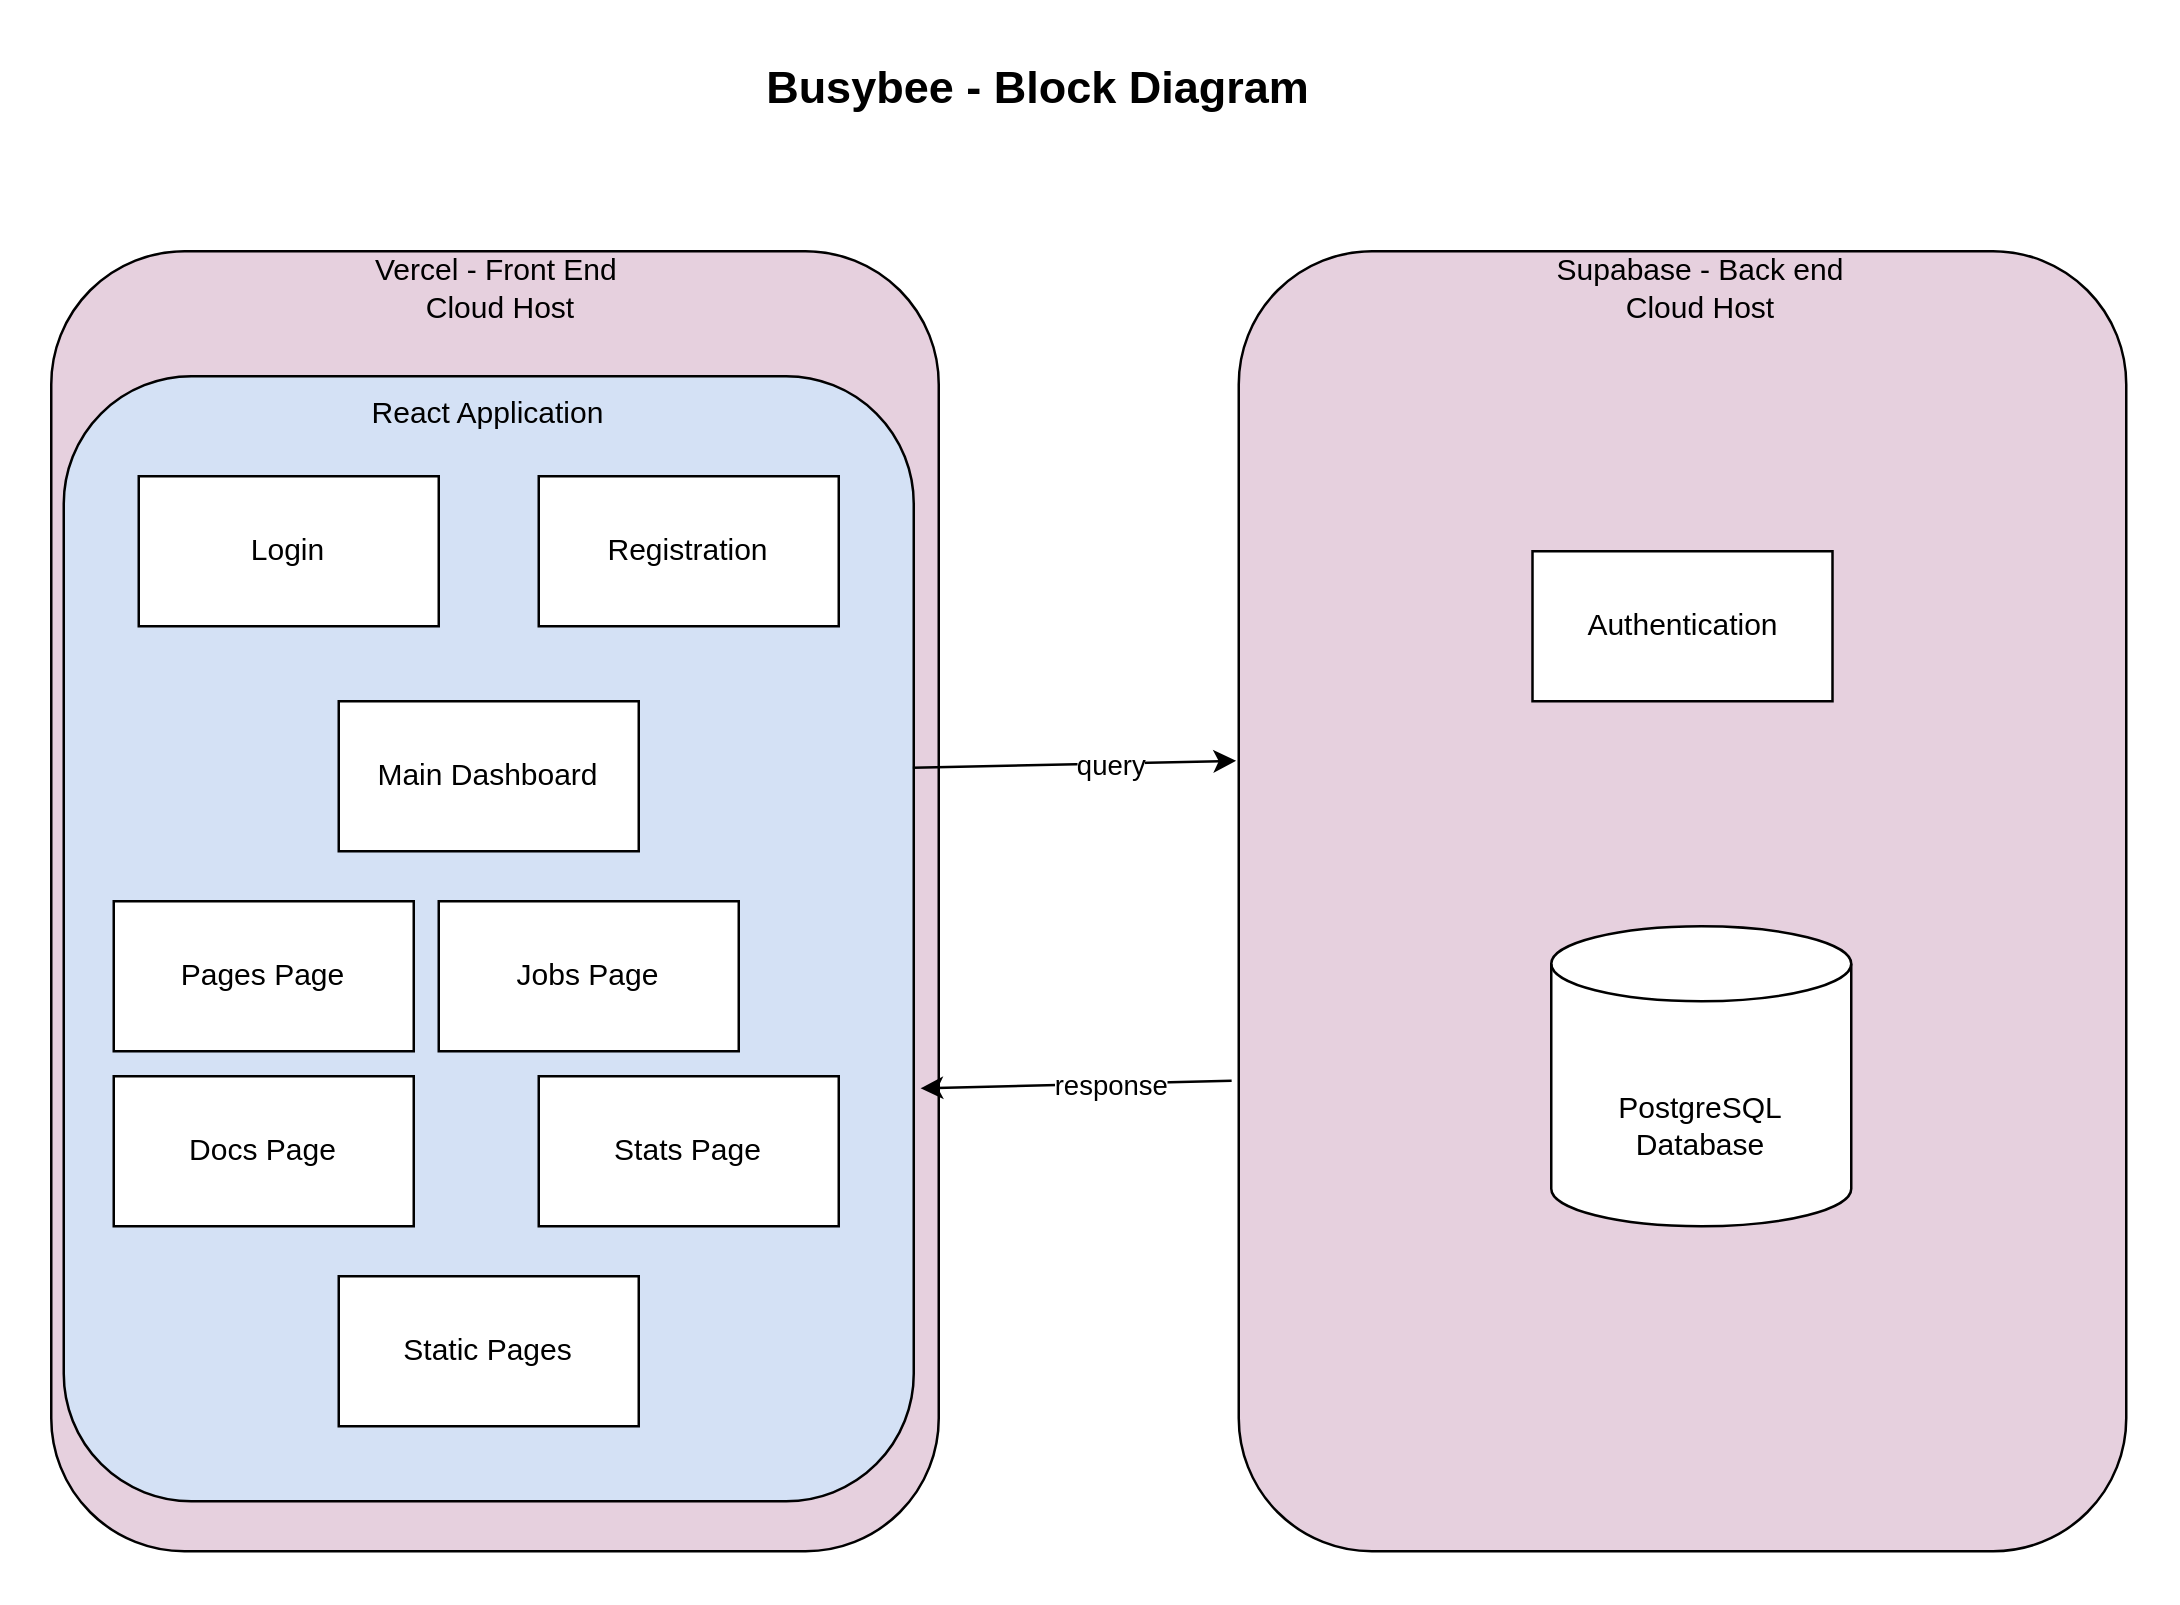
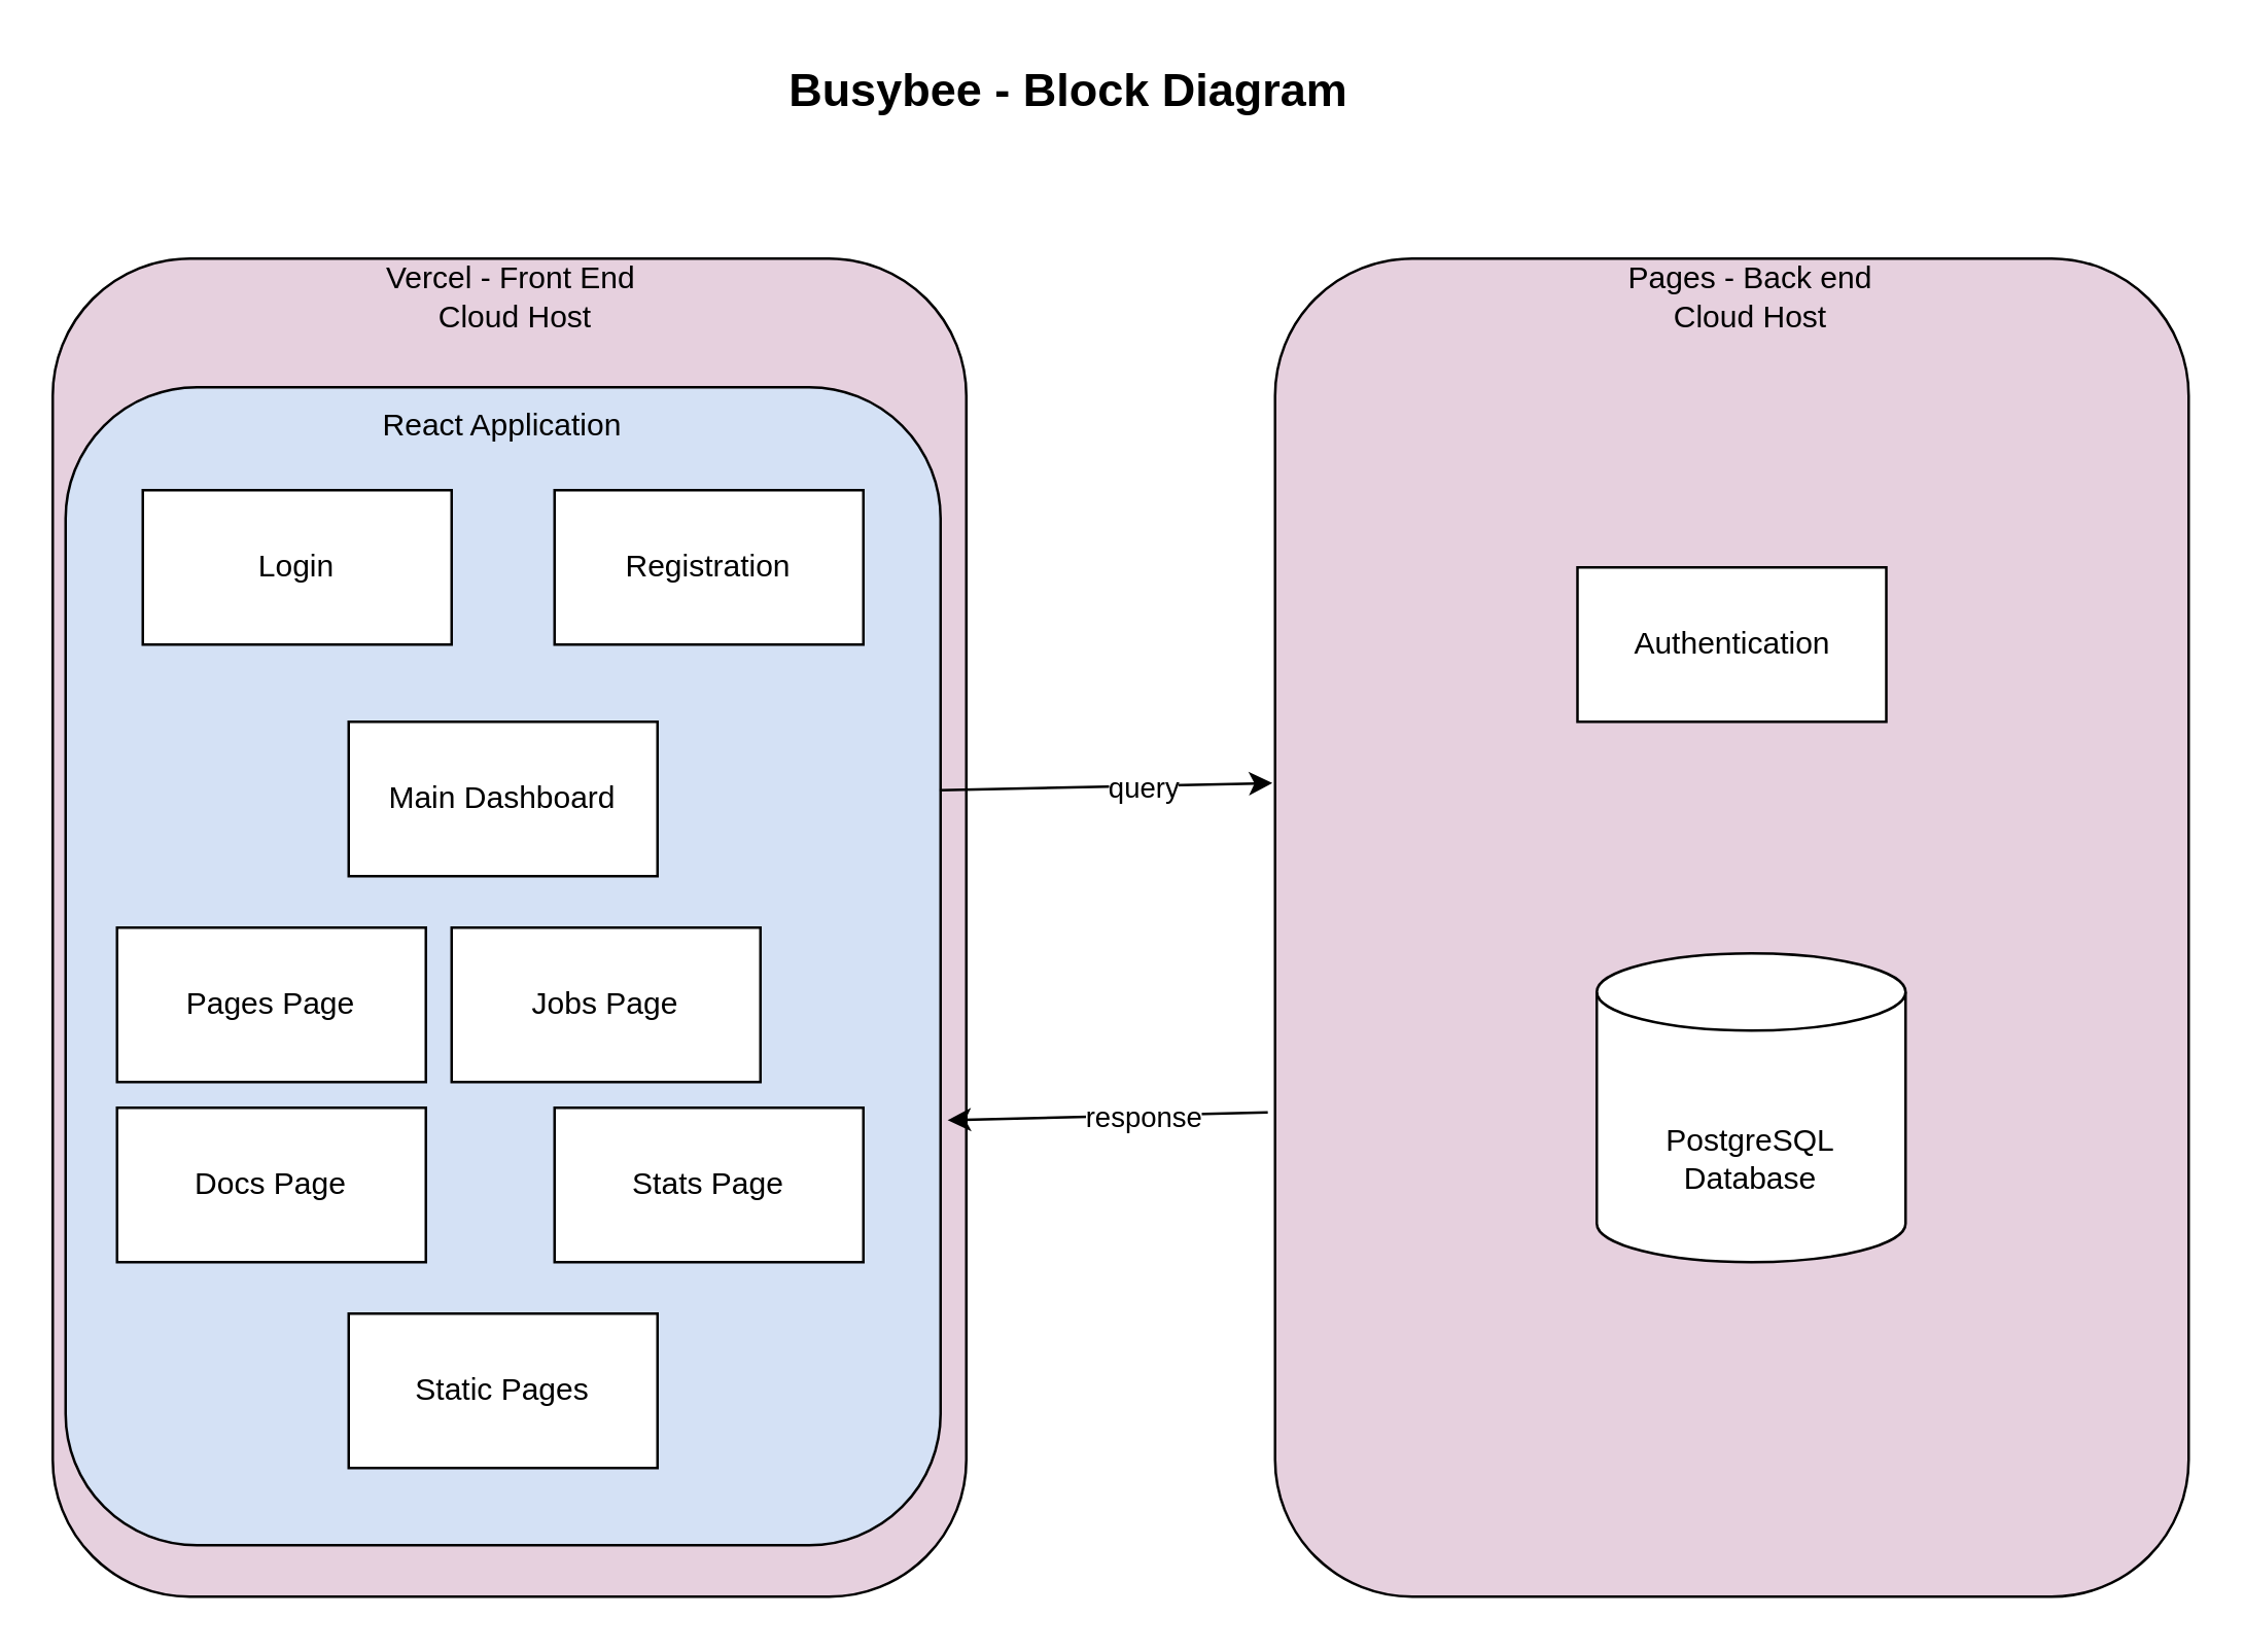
  <mxCell id="0" />
  <mxCell id="1" parent="0" />
  <mxCell id="2" value="" style="rounded=1;whiteSpace=wrap;html=1;fillColor=light-dark(#E6D0DE,#000000);" parent="1" vertex="1"><mxGeometry x="495" y="100" width="355" height="520" as="geometry" /></mxCell>
  <mxCell id="3" value="" style="rounded=1;whiteSpace=wrap;html=1;fillColor=light-dark(#E6D0DE,var(--ge-dark-color, #121212));" parent="1" vertex="1"><mxGeometry x="20" y="100" width="355" height="520" as="geometry" /></mxCell>
  <mxCell id="4" value="" style="rounded=1;whiteSpace=wrap;html=1;fillColor=light-dark(#D4E1F5,var(--ge-dark-color, #121212));" parent="1" vertex="1"><mxGeometry x="25" y="150" width="340" height="450" as="geometry" /></mxCell>
  <mxCell id="5" value="&lt;font style=&quot;font-size: 18px;&quot;&gt;&lt;b&gt;Busybee - Block Diagram&lt;/b&gt;&lt;/font&gt;" style="text;html=1;align=center;verticalAlign=middle;whiteSpace=wrap;rounded=0;" parent="1" vertex="1"><mxGeometry x="295" width="240" height="30" as="geometry" y="20" /></mxCell>
  <mxCell id="6" value="Vercel - Front End&amp;nbsp;&lt;div&gt;Cloud Host&lt;/div&gt;" style="text;html=1;align=center;verticalAlign=middle;whiteSpace=wrap;rounded=0;" parent="1" vertex="1"><mxGeometry x="115" y="100" width="170" height="30" as="geometry" /></mxCell>
- <mxCell id="7" value="Supabase - Back end&lt;div&gt;Cloud Host&lt;/div&gt;" style="text;html=1;align=center;verticalAlign=middle;whiteSpace=wrap;rounded=0;" parent="1" vertex="1"><mxGeometry x="615" y="100" width="130" height="30" as="geometry" /></mxCell>
+ <mxCell id="7" value="Pages - Back end&lt;div&gt;Cloud Host&lt;/div&gt;" style="text;html=1;align=center;verticalAlign=middle;whiteSpace=wrap;rounded=0;" parent="1" vertex="1"><mxGeometry x="615" y="100" width="130" height="30" as="geometry" /></mxCell>
  <mxCell id="8" value="React Application" style="text;html=1;align=center;verticalAlign=middle;whiteSpace=wrap;rounded=0;" parent="1" vertex="1"><mxGeometry x="140" y="150" width="110" height="30" as="geometry" /></mxCell>
  <mxCell id="9" value="Login" style="rounded=0;whiteSpace=wrap;html=1;" parent="1" vertex="1"><mxGeometry x="55" y="190" width="120" height="60" as="geometry" /></mxCell>
  <mxCell id="10" value="Registration" style="rounded=0;whiteSpace=wrap;html=1;" parent="1" vertex="1"><mxGeometry x="215" y="190" width="120" height="60" as="geometry" /></mxCell>
  <mxCell id="11" value="Main Dashboard" style="rounded=0;whiteSpace=wrap;html=1;" parent="1" vertex="1"><mxGeometry x="135" y="280" width="120" height="60" as="geometry" /></mxCell>
  <mxCell id="12" value="&lt;div&gt;&lt;br&gt;&lt;/div&gt;&lt;div&gt;PostgreSQL&lt;/div&gt;&lt;div&gt;Database&lt;/div&gt;" style="shape=cylinder3;whiteSpace=wrap;html=1;boundedLbl=1;backgroundOutline=1;size=15;" parent="1" vertex="1"><mxGeometry x="620" y="370" width="120" height="120" as="geometry" /></mxCell>
  <mxCell id="13" value="Static Pages" style="rounded=0;whiteSpace=wrap;html=1;" parent="1" vertex="1"><mxGeometry x="135" y="510" width="120" height="60" as="geometry" /></mxCell>
  <mxCell id="14" value="Authentication" style="rounded=0;whiteSpace=wrap;html=1;" parent="1" vertex="1"><mxGeometry x="612.5" y="220" width="120" height="60" as="geometry" /></mxCell>
  <mxCell id="15" value="" style="endArrow=classic;html=1;rounded=0;exitX=0.999;exitY=0.348;exitDx=0;exitDy=0;exitPerimeter=0;entryX=-0.003;entryY=0.392;entryDx=0;entryDy=0;entryPerimeter=0;" parent="1" source="4" target="2" edge="1"><mxGeometry width="50" height="50" relative="1" as="geometry"><mxPoint x="455" y="430" as="sourcePoint" /><mxPoint x="505" y="380" as="targetPoint" /></mxGeometry></mxCell>
  <mxCell id="16" value="query" style="edgeLabel;html=1;align=center;verticalAlign=middle;resizable=0;points=[];" parent="15" vertex="1" connectable="0"><mxGeometry x="0.011" relative="1" as="geometry"><mxPoint x="14" as="offset" /></mxGeometry></mxCell>
  <mxCell id="17" value="" style="endArrow=classic;html=1;rounded=0;exitX=-0.008;exitY=0.638;exitDx=0;exitDy=0;exitPerimeter=0;entryX=1.008;entryY=0.633;entryDx=0;entryDy=0;entryPerimeter=0;" parent="1" source="2" target="4" edge="1"><mxGeometry width="50" height="50" relative="1" as="geometry"><mxPoint x="455" y="430" as="sourcePoint" /><mxPoint x="505" y="380" as="targetPoint" /></mxGeometry></mxCell>
  <mxCell id="18" value="response" style="edgeLabel;html=1;align=center;verticalAlign=middle;resizable=0;points=[];" parent="17" vertex="1" connectable="0"><mxGeometry x="-0.216" y="3" relative="1" as="geometry"><mxPoint y="-2" as="offset" /></mxGeometry></mxCell>
  <mxCell id="19" value="Pages Page" style="rounded=0;whiteSpace=wrap;html=1;" vertex="1" parent="1"><mxGeometry x="45" y="360" width="120" height="60" as="geometry" /></mxCell>
  <mxCell id="20" value="Docs Page" style="rounded=0;whiteSpace=wrap;html=1;" vertex="1" parent="1"><mxGeometry x="45" y="430" width="120" height="60" as="geometry" /></mxCell>
  <mxCell id="21" value="Jobs Page" style="rounded=0;whiteSpace=wrap;html=1;" vertex="1" parent="1"><mxGeometry x="175" y="360" width="120" height="60" as="geometry" /></mxCell>
  <mxCell id="22" value="Stats Page" style="rounded=0;whiteSpace=wrap;html=1;" vertex="1" parent="1"><mxGeometry x="215" y="430" width="120" height="60" as="geometry" /></mxCell>
